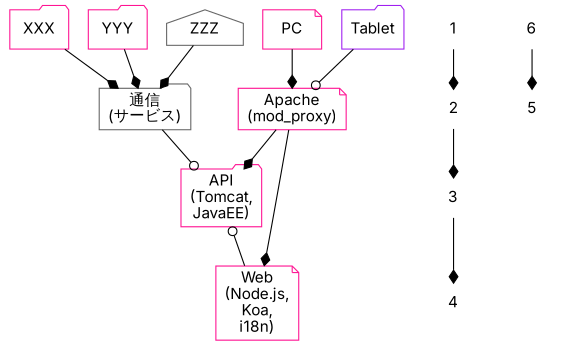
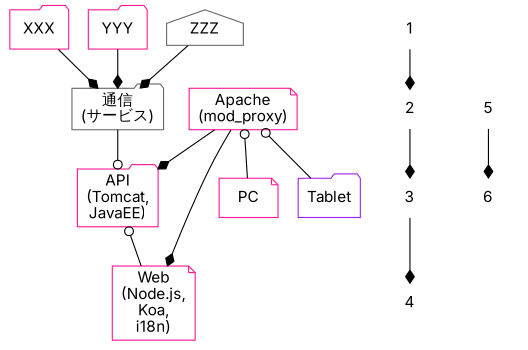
  digraph {
    fontname=Inter
    rankdir=TB
    node [color=deeppink fontname=Inter shape=none]
    edge [arrowhead=diamond fontname=Inter]
    n1 [label=XXX shape=folder]
    n2 [label=YYY shape=folder]
    n3 [color=gray40 label=ZZZ shape=house]
    1
    n5 [color=gray40 label="通信\n(サービス)" shape=folder]
    2
    n7 [label="API\n(Tomcat,\nJavaEE)" shape=folder]
    3
    n9 [label="Web\n(Node.js,\nKoa,\ni18n)" shape=note]
    4 [color=purple]
    n11 [label="Apache\n(mod_proxy)" shape=note]
    5 [color=purple]
    n13 [label=PC shape=note]
    n14 [color=purple label=Tablet shape=folder]
    6
    subgraph sub_1 {
      rank=same
      n1
      n2
      n3
      1
    }
    subgraph sub_2 {
      rank=same
      n5
      2
    }
    subgraph sub_3 {
      rank=same
      n7
      3
    }
    subgraph sub_4 {
      rank=same
      n9
      4
    }
    subgraph sub_5 {
      rank=same
      n11
      5
    }
    subgraph sub_6 {
      rank=same
      n13
      n14
      6
    }
    n1 -> n5
    n2 -> n5
    n3 -> n5
    1 -> 2
    n5 -> n7 [arrowhead=odot]
    2 -> 3
    3 -> 4
    n9 -> n7 [arrowhead=odot]
    n11 -> n7
    n11 -> n9
-   6 -> 5
-   n13 -> n11
+   5 -> 6
+   n13 -> n11 [arrowhead=odot]
    n14 -> n11 [arrowhead=odot]
  }
